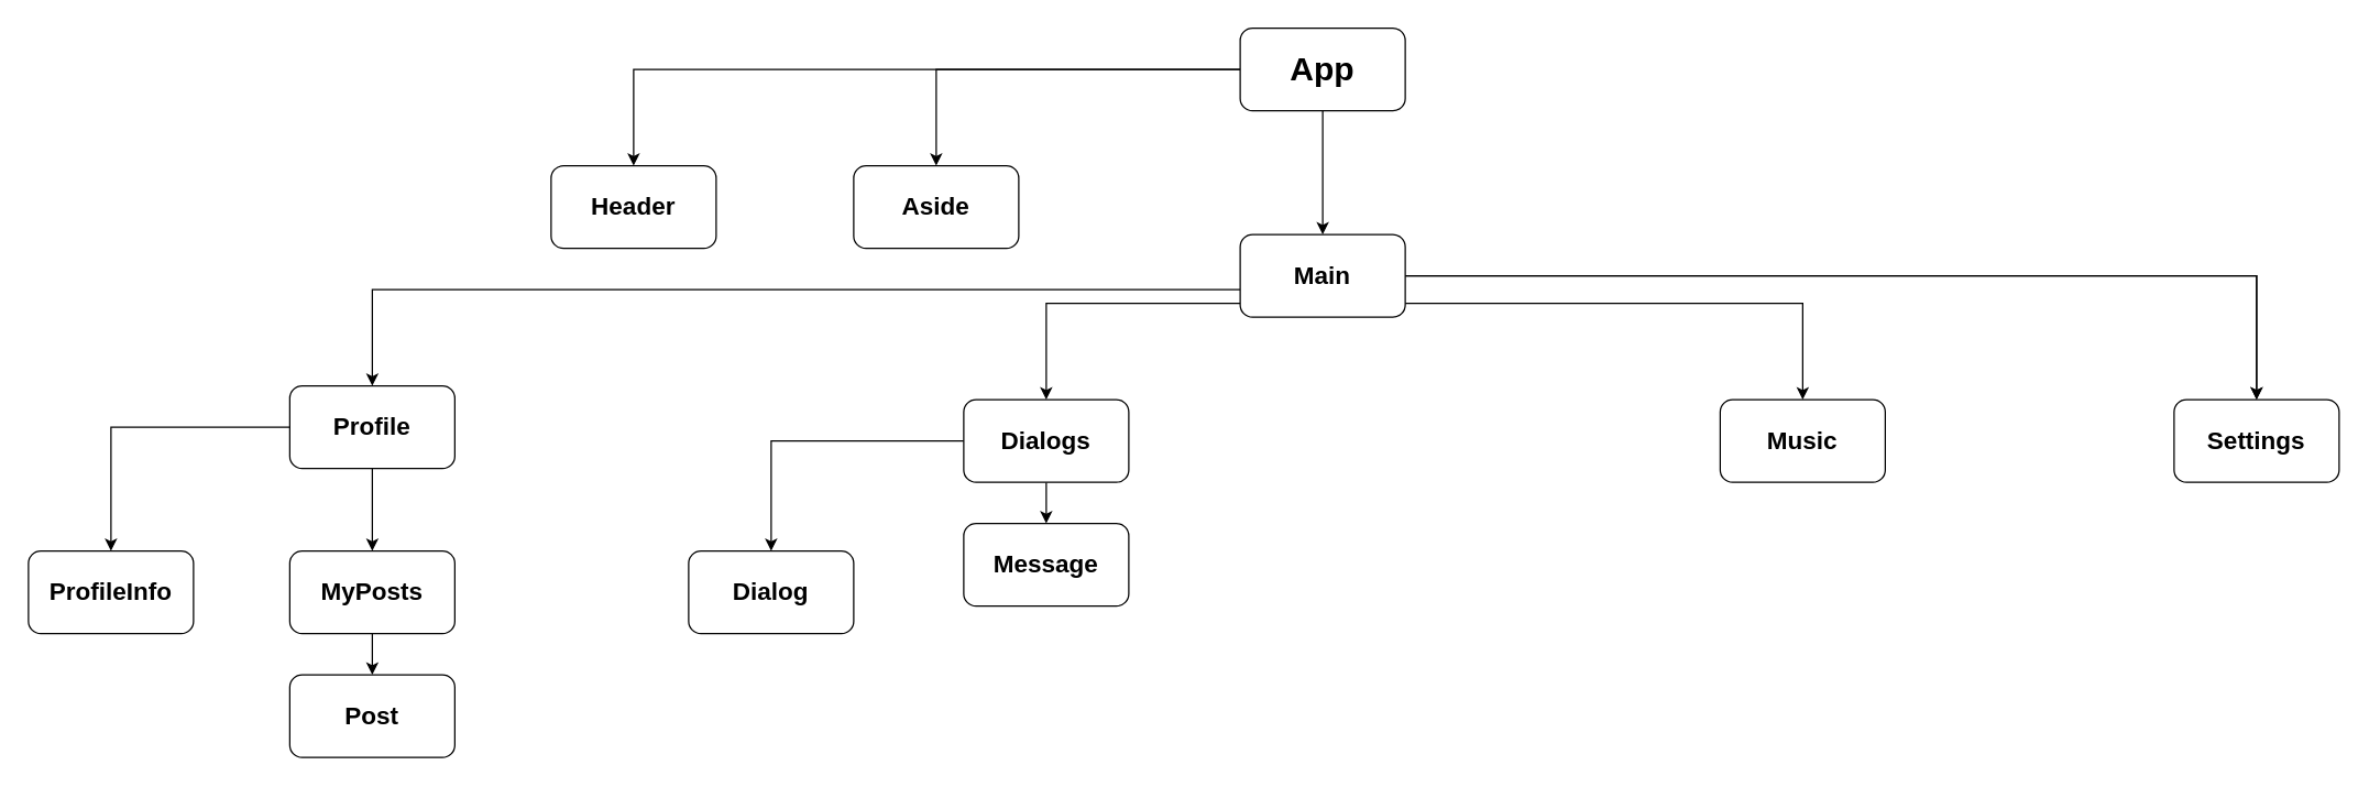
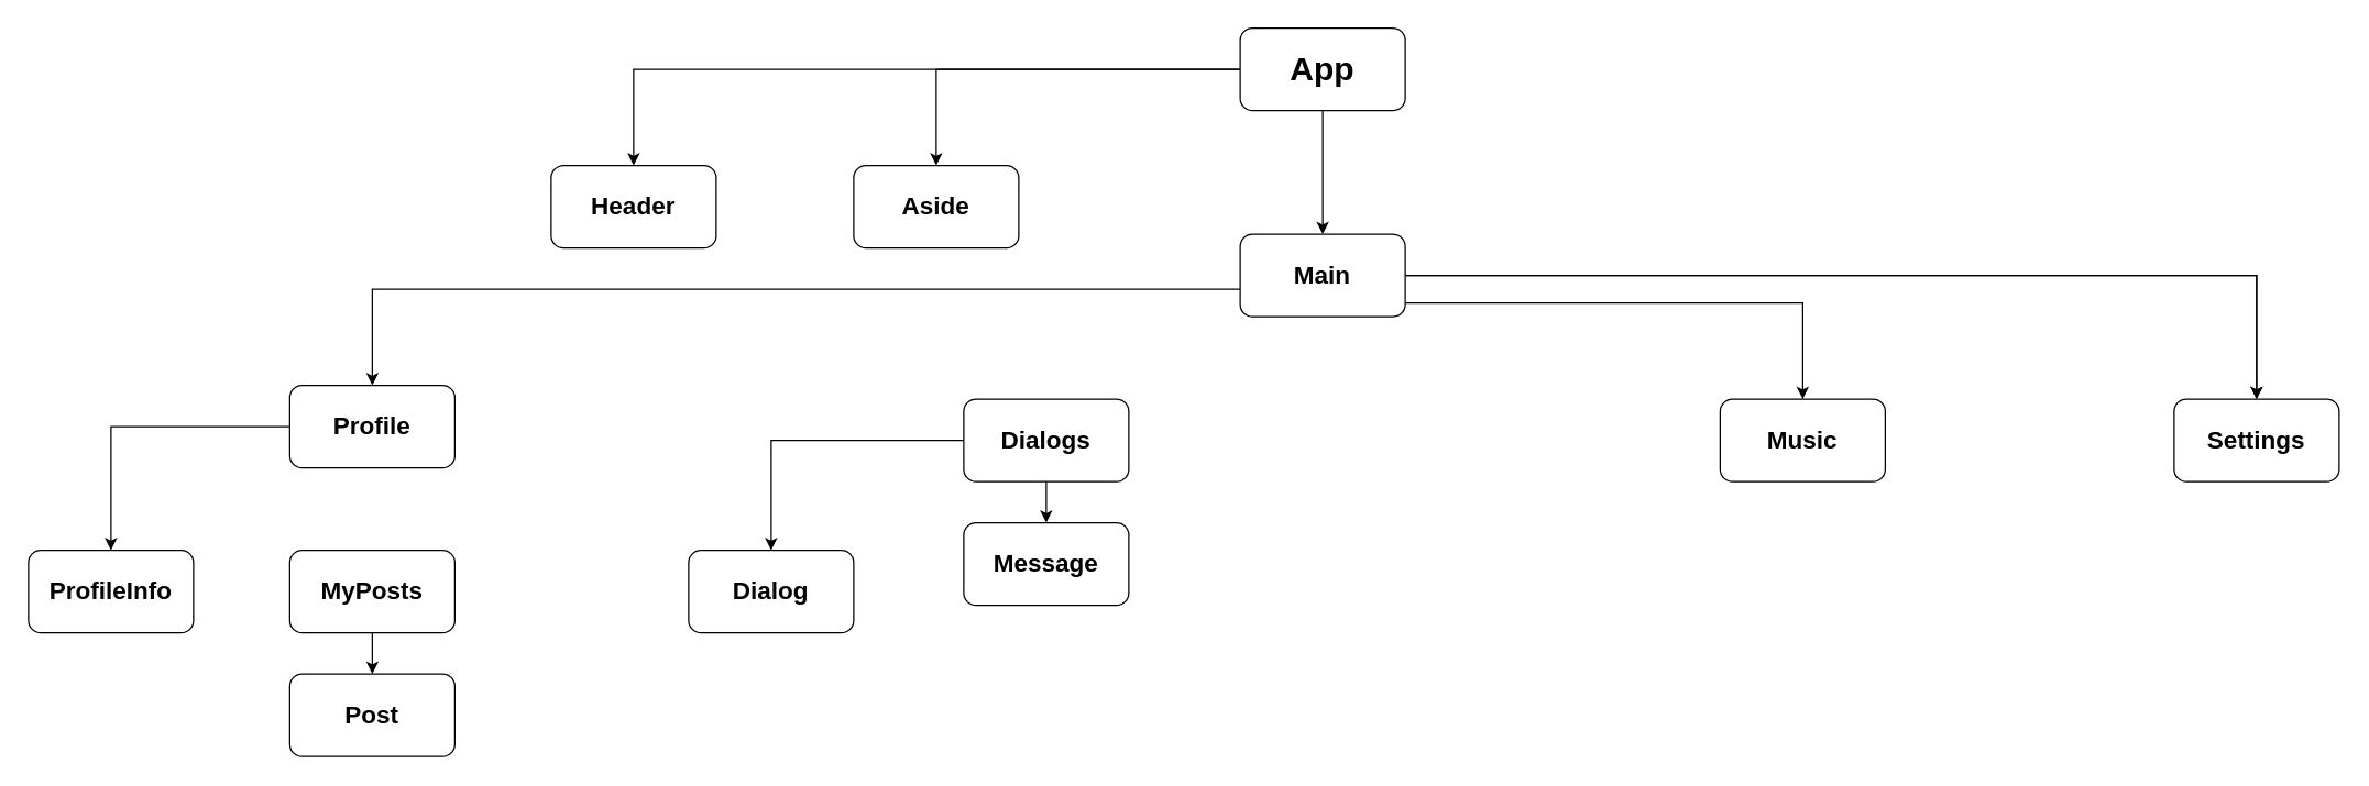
  <mxCell id="0" />
  <mxCell id="1" parent="0" />
  <mxCell id="2" value="" style="edgeStyle=orthogonalEdgeStyle;rounded=0;orthogonalLoop=1;jettySize=auto;html=1;" edge="1" parent="1" source="5" target="6"><mxGeometry relative="1" as="geometry" /></mxCell>
  <mxCell id="3" value="" style="edgeStyle=orthogonalEdgeStyle;rounded=0;orthogonalLoop=1;jettySize=auto;html=1;" edge="1" parent="1" source="5" target="7"><mxGeometry relative="1" as="geometry" /></mxCell>
  <mxCell id="4" value="" style="edgeStyle=orthogonalEdgeStyle;rounded=0;orthogonalLoop=1;jettySize=auto;html=1;" edge="1" parent="1" source="5" target="13"><mxGeometry relative="1" as="geometry" /></mxCell>
  <mxCell id="5" value="&lt;h1&gt;App&lt;/h1&gt;" style="rounded=1;whiteSpace=wrap;html=1;" vertex="1" parent="1"><mxGeometry x="901" y="20" width="120" height="60" as="geometry" /></mxCell>
  <mxCell id="6" value="&lt;h2&gt;Header&lt;/h2&gt;" style="whiteSpace=wrap;html=1;rounded=1;" vertex="1" parent="1"><mxGeometry x="400" y="120" width="120" height="60" as="geometry" /></mxCell>
  <mxCell id="7" value="&lt;h2&gt;Aside&lt;/h2&gt;" style="whiteSpace=wrap;html=1;rounded=1;" vertex="1" parent="1"><mxGeometry x="620" y="120" width="120" height="60" as="geometry" /></mxCell>
  <mxCell id="8" value="" style="edgeStyle=orthogonalEdgeStyle;rounded=0;orthogonalLoop=1;jettySize=auto;html=1;" edge="1" parent="1" source="13" target="16"><mxGeometry relative="1" as="geometry"><Array as="points"><mxPoint x="270" y="210" /></Array></mxGeometry></mxCell>
- <mxCell id="9" value="" style="edgeStyle=orthogonalEdgeStyle;rounded=0;orthogonalLoop=1;jettySize=auto;html=1;" edge="1" parent="1" source="13" target="19"><mxGeometry relative="1" as="geometry"><Array as="points"><mxPoint x="760" y="220" /></Array></mxGeometry></mxCell>
  <mxCell id="10" value="" style="edgeStyle=orthogonalEdgeStyle;rounded=0;orthogonalLoop=1;jettySize=auto;html=1;" edge="1" parent="1" source="13" target="20"><mxGeometry relative="1" as="geometry" /></mxCell>
  <mxCell id="11" value="" style="edgeStyle=orthogonalEdgeStyle;rounded=0;orthogonalLoop=1;jettySize=auto;html=1;" edge="1" parent="1" source="13" target="20"><mxGeometry relative="1" as="geometry" /></mxCell>
  <mxCell id="12" value="" style="edgeStyle=orthogonalEdgeStyle;rounded=0;orthogonalLoop=1;jettySize=auto;html=1;" edge="1" parent="1" source="13" target="21"><mxGeometry relative="1" as="geometry"><Array as="points"><mxPoint x="1310" y="220" /></Array></mxGeometry></mxCell>
  <mxCell id="13" value="&lt;h2&gt;Main&lt;/h2&gt;" style="whiteSpace=wrap;html=1;rounded=1;" vertex="1" parent="1"><mxGeometry x="901" y="170" width="120" height="60" as="geometry" /></mxCell>
- <mxCell id="14" value="" style="edgeStyle=orthogonalEdgeStyle;rounded=0;orthogonalLoop=1;jettySize=auto;html=1;" edge="1" parent="1" source="16" target="23"><mxGeometry relative="1" as="geometry" /></mxCell>
  <mxCell id="15" value="" style="edgeStyle=orthogonalEdgeStyle;rounded=0;orthogonalLoop=1;jettySize=auto;html=1;" edge="1" parent="1" source="16" target="24"><mxGeometry relative="1" as="geometry" /></mxCell>
  <mxCell id="16" value="&lt;h2&gt;Profile&lt;/h2&gt;" style="whiteSpace=wrap;html=1;rounded=1;" vertex="1" parent="1"><mxGeometry x="210" y="280" width="120" height="60" as="geometry" /></mxCell>
  <mxCell id="17" value="" style="edgeStyle=orthogonalEdgeStyle;rounded=0;orthogonalLoop=1;jettySize=auto;html=1;" edge="1" parent="1" source="19" target="26"><mxGeometry relative="1" as="geometry" /></mxCell>
  <mxCell id="18" value="" style="edgeStyle=orthogonalEdgeStyle;rounded=0;orthogonalLoop=1;jettySize=auto;html=1;" edge="1" parent="1" source="19" target="27"><mxGeometry relative="1" as="geometry" /></mxCell>
  <mxCell id="19" value="&lt;h2&gt;Dialogs&lt;/h2&gt;" style="whiteSpace=wrap;html=1;rounded=1;" vertex="1" parent="1"><mxGeometry x="700" y="290" width="120" height="60" as="geometry" /></mxCell>
  <mxCell id="20" value="&lt;h2&gt;Settings&lt;/h2&gt;" style="whiteSpace=wrap;html=1;rounded=1;" vertex="1" parent="1"><mxGeometry x="1580" y="290" width="120" height="60" as="geometry" /></mxCell>
  <mxCell id="21" value="&lt;h2&gt;Music&lt;/h2&gt;" style="whiteSpace=wrap;html=1;rounded=1;" vertex="1" parent="1"><mxGeometry x="1250" y="290" width="120" height="60" as="geometry" /></mxCell>
  <mxCell id="22" value="" style="edgeStyle=orthogonalEdgeStyle;rounded=0;orthogonalLoop=1;jettySize=auto;html=1;" edge="1" parent="1" source="23" target="25"><mxGeometry relative="1" as="geometry" /></mxCell>
  <mxCell id="23" value="&lt;h2&gt;MyPosts&lt;/h2&gt;" style="whiteSpace=wrap;html=1;rounded=1;" vertex="1" parent="1"><mxGeometry x="210" y="400" width="120" height="60" as="geometry" /></mxCell>
  <mxCell id="24" value="&lt;h2&gt;ProfileInfo&lt;/h2&gt;" style="whiteSpace=wrap;html=1;rounded=1;" vertex="1" parent="1"><mxGeometry x="20" y="400" width="120" height="60" as="geometry" /></mxCell>
  <mxCell id="25" value="&lt;h2&gt;Post&lt;/h2&gt;" style="whiteSpace=wrap;html=1;rounded=1;" vertex="1" parent="1"><mxGeometry x="210" y="490" width="120" height="60" as="geometry" /></mxCell>
  <mxCell id="26" value="&lt;h2&gt;Message&lt;/h2&gt;" style="whiteSpace=wrap;html=1;rounded=1;" vertex="1" parent="1"><mxGeometry x="700" y="380" width="120" height="60" as="geometry" /></mxCell>
  <mxCell id="27" value="&lt;h2&gt;Dialog&lt;/h2&gt;" style="whiteSpace=wrap;html=1;rounded=1;" vertex="1" parent="1"><mxGeometry x="500" y="400" width="120" height="60" as="geometry" /></mxCell>
